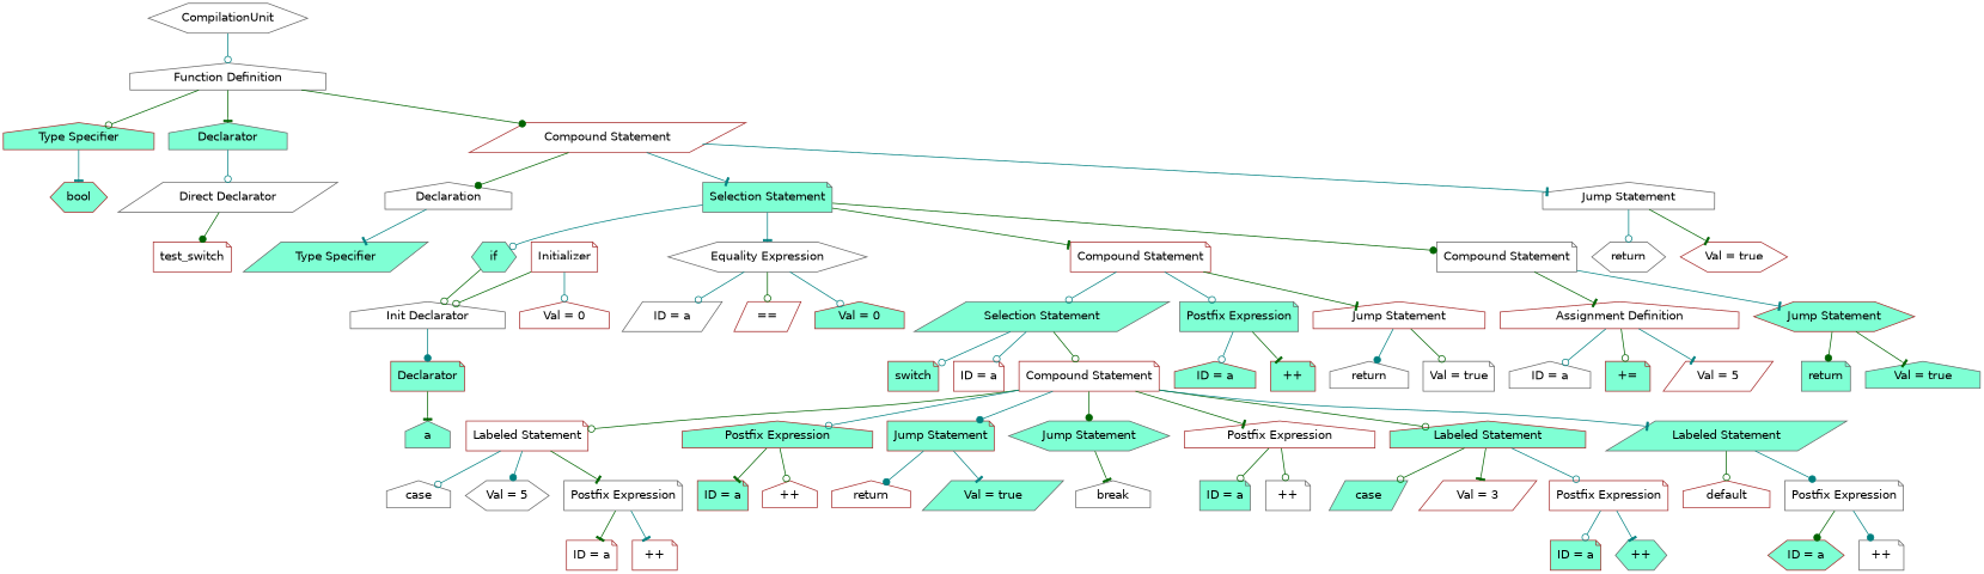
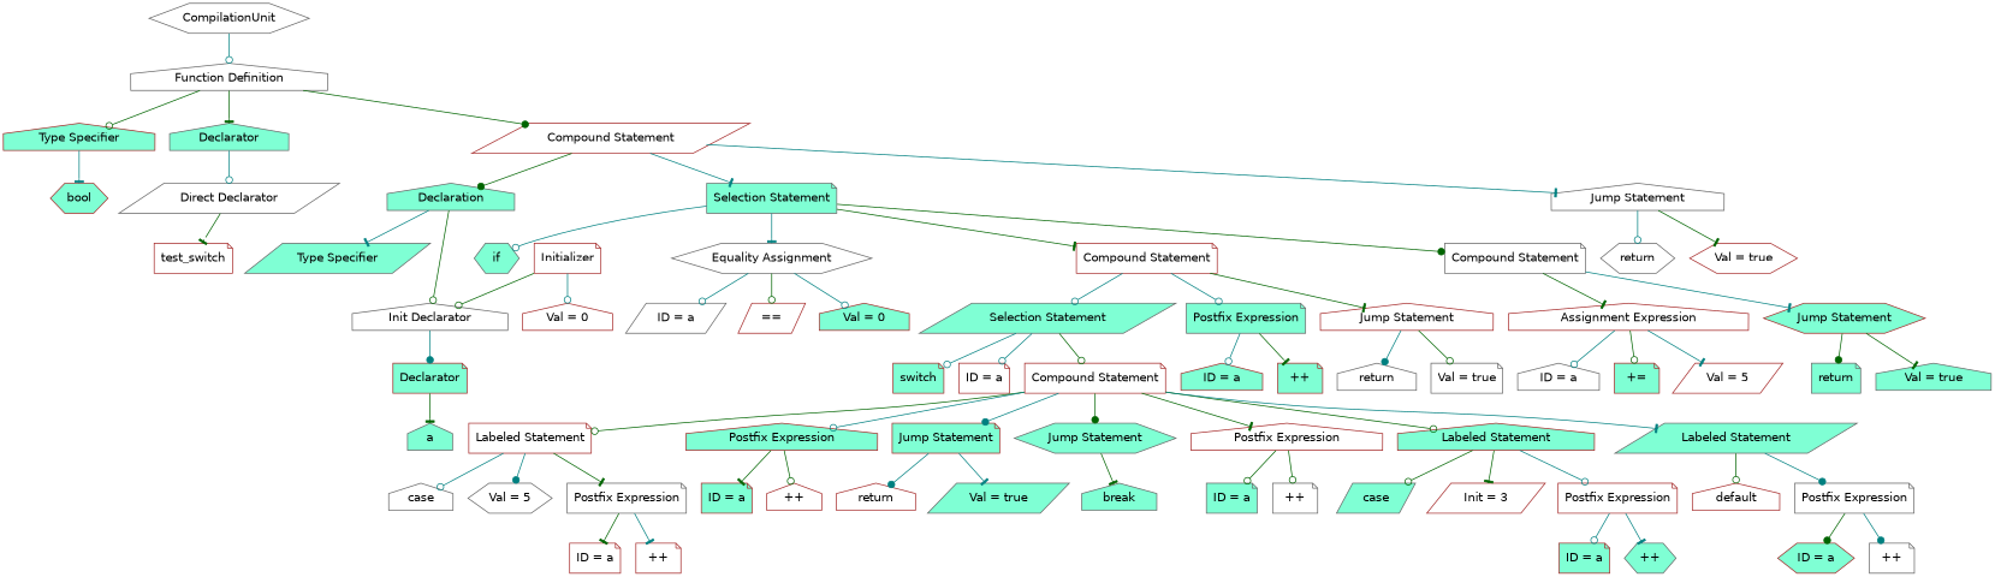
  digraph {
    fontname="DejaVu Sans"
    node [color=brown fillcolor=white fontname="DejaVu Sans" shape=note style=filled]
    edge [arrowhead=odot color=teal fontname="DejaVu Sans"]
    n1 [color=gray40 label=CompilationUnit shape=hexagon]
    n2 [color=gray40 label="Function Definition" shape=house]
    n3 [fillcolor=aquamarine label="Type Specifier" shape=house]
    n4 [color=gray40 fillcolor=aquamarine label=Declarator shape=house]
    n5 [label="Compound Statement" shape=parallelogram]
    n6 [fillcolor=aquamarine label=bool shape=hexagon]
    n7 [color=gray40 label="Direct Declarator" shape=parallelogram]
-   n8 [color=gray40 label=Declaration shape=house]
+   n8 [color=gray40 fillcolor=aquamarine label=Declaration shape=house]
    n9 [color=gray40 fillcolor=aquamarine label="Selection Statement"]
    n10 [color=gray40 label="Jump Statement" shape=house]
    n11 [label=test_switch]
    n12 [color=gray40 fillcolor=aquamarine label="Type Specifier" shape=parallelogram]
    n13 [color=gray40 label="Init Declarator" shape=house]
    n14 [color=gray40 fillcolor=aquamarine label=if shape=hexagon]
-   n15 [color=gray40 label="Equality Expression" shape=hexagon]
+   n15 [color=gray40 label="Equality Assignment" shape=hexagon]
    n16 [label="Compound Statement"]
    n17 [color=gray40 label="Compound Statement"]
    n18 [color=gray40 label=return shape=hexagon]
    n19 [label="Val = true" shape=hexagon]
    n20 [fillcolor=aquamarine label=Declarator]
    n21 [color=gray40 fillcolor=aquamarine label=a shape=house]
    n22 [label=Initializer]
    n23 [label="Val = 0" shape=house]
    n24 [color=gray40 label="ID = a" shape=parallelogram]
    n25 [label="==" shape=parallelogram]
    n26 [fillcolor=aquamarine label="Val = 0" shape=house]
    n27 [color=gray40 fillcolor=aquamarine label="Selection Statement" shape=parallelogram]
    n28 [color=gray40 fillcolor=aquamarine label="Postfix Expression"]
    n29 [label="Jump Statement" shape=house]
-   n30 [label="Assignment Definition" shape=house]
+   n30 [label="Assignment Expression" shape=house]
    n31 [fillcolor=aquamarine label="Jump Statement" shape=hexagon]
    n32 [fillcolor=aquamarine label=switch]
    n33 [label="ID = a"]
    n34 [label="Compound Statement"]
    n35 [fillcolor=aquamarine label="ID = a" shape=house]
    n36 [fillcolor=aquamarine label="++"]
    n37 [color=gray40 label=return shape=house]
    n38 [color=gray40 label="Val = true"]
    n39 [label="Labeled Statement"]
    n40 [fillcolor=aquamarine label="Postfix Expression" shape=house]
    n41 [fillcolor=aquamarine label="Jump Statement"]
    n42 [color=gray40 fillcolor=aquamarine label="Jump Statement" shape=hexagon]
    n43 [label="Postfix Expression" shape=house]
    n44 [fillcolor=aquamarine label="Labeled Statement" shape=house]
    n45 [color=gray40 fillcolor=aquamarine label="Labeled Statement" shape=parallelogram]
    n46 [color=gray40 label=case shape=house]
    n47 [color=gray40 label="Val = 5" shape=hexagon]
    n48 [color=gray40 label="Postfix Expression"]
    n49 [fillcolor=aquamarine label="ID = a"]
    n50 [label="++" shape=house]
    n51 [label=return shape=house]
    n52 [color=gray40 fillcolor=aquamarine label="Val = true" shape=parallelogram]
-   n53 [color=gray40 label=break shape=house]
+   n53 [color=gray40 fillcolor=aquamarine label=break shape=house]
    n54 [color=gray40 fillcolor=aquamarine label="ID = a"]
    n55 [color=gray40 label="++"]
    n56 [color=gray40 fillcolor=aquamarine label=case shape=parallelogram]
-   n57 [label="Val = 3" shape=parallelogram]
+   n57 [label="Init = 3" shape=parallelogram]
    n58 [label="Postfix Expression"]
    n59 [label=default shape=house]
    n60 [color=gray40 label="Postfix Expression"]
    n61 [label="ID = a"]
    n62 [label="++"]
    n63 [fillcolor=aquamarine label="ID = a"]
    n64 [color=gray40 fillcolor=aquamarine label="++" shape=hexagon]
    n65 [fillcolor=aquamarine label="ID = a" shape=hexagon]
    n66 [color=gray40 label="++"]
    n67 [color=gray40 label="ID = a" shape=house]
    n68 [fillcolor=aquamarine label="+="]
    n69 [label="Val = 5" shape=parallelogram]
    n70 [color=gray40 fillcolor=aquamarine label=return]
    n71 [color=gray40 fillcolor=aquamarine label="Val = true" shape=house]
    n1 -> n2
    n2 -> n3 [color=darkgreen]
    n2 -> n4 [arrowhead=tee color=darkgreen]
    n2 -> n5 [arrowhead=dot color=darkgreen]
    n3 -> n6 [arrowhead=tee]
    n4 -> n7
    n5 -> n8 [arrowhead=dot color=darkgreen]
    n5 -> n9 [arrowhead=tee]
    n5 -> n10 [arrowhead=tee]
-   n7 -> n11 [arrowhead=dot color=darkgreen]
+   n7 -> n11 [arrowhead=tee color=darkgreen]
    n8 -> n12 [arrowhead=tee]
-   n14 -> n13 [color=darkgreen]
+   n8 -> n13 [color=darkgreen]
    n9 -> n14
    n9 -> n15 [arrowhead=tee]
    n9 -> n16 [arrowhead=tee color=darkgreen]
    n9 -> n17 [arrowhead=dot color=darkgreen]
    n10 -> n18
    n10 -> n19 [arrowhead=tee color=darkgreen]
    n13 -> n20 [arrowhead=dot]
    n15 -> n24
    n15 -> n25 [color=darkgreen]
    n15 -> n26
    n16 -> n27
    n16 -> n28
    n16 -> n29 [arrowhead=tee color=darkgreen]
    n17 -> n30 [arrowhead=tee color=darkgreen]
    n17 -> n31 [arrowhead=tee]
    n20 -> n21 [arrowhead=tee color=darkgreen]
    n22 -> n13 [color=darkgreen]
    n22 -> n23
    n27 -> n32
    n27 -> n33
    n27 -> n34 [color=darkgreen]
    n28 -> n35
    n28 -> n36 [arrowhead=tee color=darkgreen]
    n29 -> n37 [arrowhead=dot]
    n29 -> n38 [color=darkgreen]
    n30 -> n67
    n30 -> n68 [color=darkgreen]
    n30 -> n69 [arrowhead=tee]
    n31 -> n70 [arrowhead=dot color=darkgreen]
    n31 -> n71 [arrowhead=tee color=darkgreen]
    n34 -> n39 [color=darkgreen]
    n34 -> n40
    n34 -> n41 [arrowhead=dot]
    n34 -> n42 [arrowhead=dot color=darkgreen]
    n34 -> n43 [arrowhead=tee color=darkgreen]
    n34 -> n44 [color=darkgreen]
    n34 -> n45 [arrowhead=tee]
    n39 -> n46
    n39 -> n47 [arrowhead=dot]
    n39 -> n48 [arrowhead=tee color=darkgreen]
    n40 -> n49 [arrowhead=tee color=darkgreen]
    n40 -> n50 [color=darkgreen]
    n41 -> n51 [arrowhead=dot]
    n41 -> n52 [arrowhead=tee]
    n42 -> n53 [arrowhead=tee color=darkgreen]
    n43 -> n54 [color=darkgreen]
    n43 -> n55 [color=darkgreen]
    n44 -> n56 [color=darkgreen]
    n44 -> n57 [arrowhead=tee color=darkgreen]
    n44 -> n58
    n45 -> n59 [color=darkgreen]
    n45 -> n60 [arrowhead=dot]
    n48 -> n61 [arrowhead=tee color=darkgreen]
    n48 -> n62 [arrowhead=tee]
    n58 -> n63
    n58 -> n64 [arrowhead=tee]
    n60 -> n65 [arrowhead=dot color=darkgreen]
    n60 -> n66 [arrowhead=dot]
  }
